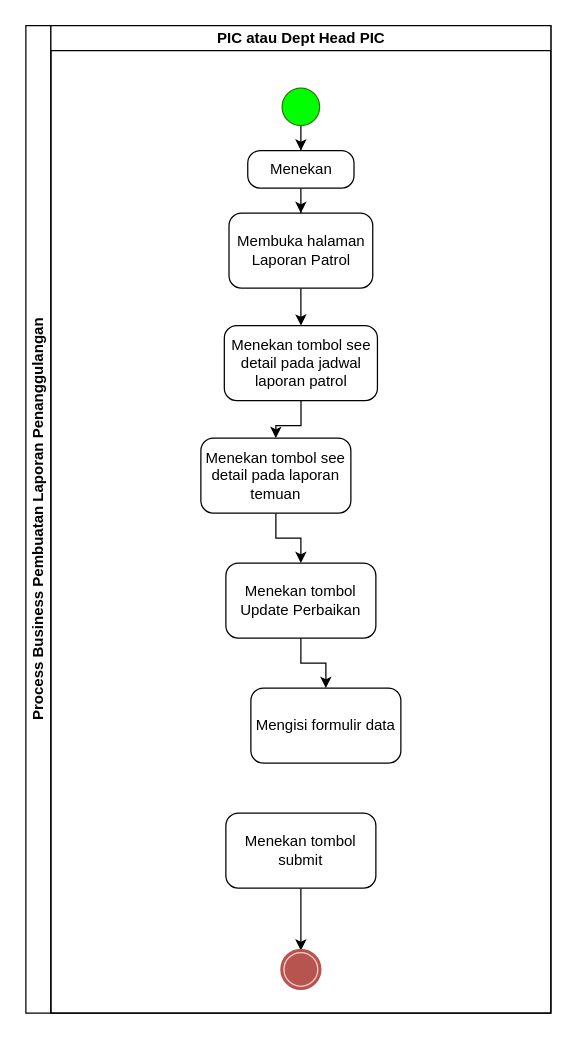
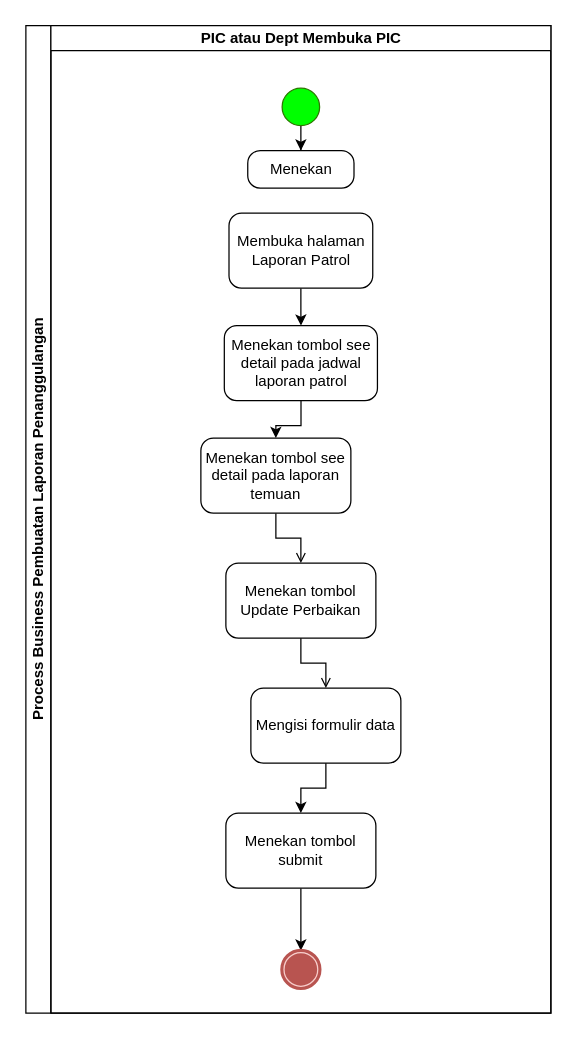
  <mxCell id="0" />
  <mxCell id="1" parent="0" />
  <mxCell id="2" value="Process Business Pembuatan Laporan Penanggulangan" style="swimlane;html=1;childLayout=stackLayout;resizeParent=1;resizeParentMax=0;startSize=20;horizontal=0;horizontalStack=1;whiteSpace=wrap;" vertex="1" parent="1"><mxGeometry x="20" y="20" width="420" height="790" as="geometry"><mxRectangle x="210" y="20" width="40" height="190" as="alternateBounds" /></mxGeometry></mxCell>
- <mxCell id="3" value="PIC atau Dept Head PIC" style="swimlane;html=1;startSize=20;" vertex="1" parent="2"><mxGeometry x="20" width="400" height="790" as="geometry"><mxRectangle x="20" width="40" height="480" as="alternateBounds" /></mxGeometry></mxCell>
- <mxCell id="4" style="edgeStyle=orthogonalEdgeStyle;rounded=0;orthogonalLoop=1;jettySize=auto;html=1;" edge="1" parent="3" source="5" target="7"><mxGeometry relative="1" as="geometry" /></mxCell>
+ <mxCell id="3" value="PIC atau Dept Membuka PIC" style="swimlane;html=1;startSize=20;" vertex="1" parent="2"><mxGeometry x="20" width="400" height="790" as="geometry"><mxRectangle x="20" width="40" height="480" as="alternateBounds" /></mxGeometry></mxCell>
  <mxCell id="5" value="Menekan" style="points=[[0.25,0,0],[0.5,0,0],[0.75,0,0],[1,0.25,0],[1,0.5,0],[1,0.75,0],[0.75,1,0],[0.5,1,0],[0.25,1,0],[0,0.75,0],[0,0.5,0],[0,0.25,0]];shape=mxgraph.bpmn.task;whiteSpace=wrap;rectStyle=rounded;size=10;html=1;container=1;expand=0;collapsible=0;taskMarker=abstract;" vertex="1" parent="3"><mxGeometry x="157.5" y="100" width="85" height="30" as="geometry" /></mxCell>
  <mxCell id="6" style="edgeStyle=orthogonalEdgeStyle;rounded=0;orthogonalLoop=1;jettySize=auto;html=1;" edge="1" parent="3" source="7" target="9"><mxGeometry relative="1" as="geometry" /></mxCell>
  <mxCell id="7" value="Membuka halaman Laporan Patrol" style="points=[[0.25,0,0],[0.5,0,0],[0.75,0,0],[1,0.25,0],[1,0.5,0],[1,0.75,0],[0.75,1,0],[0.5,1,0],[0.25,1,0],[0,0.75,0],[0,0.5,0],[0,0.25,0]];shape=mxgraph.bpmn.task;whiteSpace=wrap;rectStyle=rounded;size=10;html=1;container=1;expand=0;collapsible=0;taskMarker=abstract;" vertex="1" parent="3"><mxGeometry x="142.5" y="150" width="115" height="60" as="geometry" /></mxCell>
  <mxCell id="8" style="edgeStyle=orthogonalEdgeStyle;rounded=0;orthogonalLoop=1;jettySize=auto;html=1;" edge="1" parent="3" source="9" target="13"><mxGeometry relative="1" as="geometry" /></mxCell>
  <mxCell id="9" value="Menekan tombol see detail pada jadwal laporan patrol" style="points=[[0.25,0,0],[0.5,0,0],[0.75,0,0],[1,0.25,0],[1,0.5,0],[1,0.75,0],[0.75,1,0],[0.5,1,0],[0.25,1,0],[0,0.75,0],[0,0.5,0],[0,0.25,0]];shape=mxgraph.bpmn.task;whiteSpace=wrap;rectStyle=rounded;size=10;html=1;container=1;expand=0;collapsible=0;taskMarker=abstract;" vertex="1" parent="3"><mxGeometry x="138.75" y="240" width="122.5" height="60" as="geometry" /></mxCell>
  <mxCell id="10" style="edgeStyle=orthogonalEdgeStyle;rounded=0;orthogonalLoop=1;jettySize=auto;html=1;" edge="1" parent="3" source="11" target="5"><mxGeometry relative="1" as="geometry" /></mxCell>
  <mxCell id="11" value="" style="points=[[0.145,0.145,0],[0.5,0,0],[0.855,0.145,0],[1,0.5,0],[0.855,0.855,0],[0.5,1,0],[0.145,0.855,0],[0,0.5,0]];shape=mxgraph.bpmn.event;html=1;verticalLabelPosition=bottom;labelBackgroundColor=#ffffff;verticalAlign=top;align=center;perimeter=ellipsePerimeter;outlineConnect=0;aspect=fixed;outline=standard;symbol=general;fillColor=#00FF00;strokeColor=#2D7600;fontColor=#ffffff;" vertex="1" parent="3"><mxGeometry x="185" y="50" width="30" height="30" as="geometry" /></mxCell>
- <mxCell id="12" style="edgeStyle=orthogonalEdgeStyle;rounded=0;orthogonalLoop=1;jettySize=auto;html=1;" edge="1" parent="3" source="13" target="14"><mxGeometry relative="1" as="geometry" /></mxCell>
+ <mxCell id="12" style="edgeStyle=orthogonalEdgeStyle;rounded=0;orthogonalLoop=1;jettySize=auto;html=1;endArrow=open;" edge="1" parent="3" source="13" target="14"><mxGeometry relative="1" as="geometry" /></mxCell>
  <mxCell id="13" value="Menekan tombol see detail pada laporan temuan" style="points=[[0.25,0,0],[0.5,0,0],[0.75,0,0],[1,0.25,0],[1,0.5,0],[1,0.75,0],[0.75,1,0],[0.5,1,0],[0.25,1,0],[0,0.75,0],[0,0.5,0],[0,0.25,0]];shape=mxgraph.bpmn.task;whiteSpace=wrap;rectStyle=rounded;size=10;html=1;container=1;expand=0;collapsible=0;taskMarker=abstract;" vertex="1" parent="3"><mxGeometry x="120" y="330" width="120" height="60" as="geometry" /></mxCell>
  <mxCell id="14" value="Menekan tombol Update Perbaikan" style="points=[[0.25,0,0],[0.5,0,0],[0.75,0,0],[1,0.25,0],[1,0.5,0],[1,0.75,0],[0.75,1,0],[0.5,1,0],[0.25,1,0],[0,0.75,0],[0,0.5,0],[0,0.25,0]];shape=mxgraph.bpmn.task;whiteSpace=wrap;rectStyle=rounded;size=10;html=1;container=1;expand=0;collapsible=0;taskMarker=abstract;" vertex="1" parent="3"><mxGeometry x="140" y="430" width="120" height="60" as="geometry" /></mxCell>
  <mxCell id="15" style="edgeStyle=orthogonalEdgeStyle;rounded=0;orthogonalLoop=1;jettySize=auto;html=1;" edge="1" parent="3" source="16" target="17"><mxGeometry relative="1" as="geometry" /></mxCell>
  <mxCell id="16" value="Menekan tombol submit" style="points=[[0.25,0,0],[0.5,0,0],[0.75,0,0],[1,0.25,0],[1,0.5,0],[1,0.75,0],[0.75,1,0],[0.5,1,0],[0.25,1,0],[0,0.75,0],[0,0.5,0],[0,0.25,0]];shape=mxgraph.bpmn.task;whiteSpace=wrap;rectStyle=rounded;size=10;html=1;container=1;expand=0;collapsible=0;taskMarker=abstract;" vertex="1" parent="3"><mxGeometry x="140" y="630" width="120" height="60" as="geometry" /></mxCell>
  <mxCell id="17" value="" style="points=[[0.145,0.145,0],[0.5,0,0],[0.855,0.145,0],[1,0.5,0],[0.855,0.855,0],[0.5,1,0],[0.145,0.855,0],[0,0.5,0]];shape=mxgraph.bpmn.event;html=1;verticalLabelPosition=bottom;labelBackgroundColor=#ffffff;verticalAlign=top;align=center;perimeter=ellipsePerimeter;outlineConnect=0;aspect=fixed;outline=end;symbol=terminate;fillColor=#f8cecc;strokeColor=#b85450;gradientColor=#ea6b66;" vertex="1" parent="3"><mxGeometry x="185" y="740" width="30" height="30" as="geometry" /></mxCell>
  <mxCell id="18" value="Mengisi formulir data" style="points=[[0.25,0,0],[0.5,0,0],[0.75,0,0],[1,0.25,0],[1,0.5,0],[1,0.75,0],[0.75,1,0],[0.5,1,0],[0.25,1,0],[0,0.75,0],[0,0.5,0],[0,0.25,0]];shape=mxgraph.bpmn.task;whiteSpace=wrap;rectStyle=rounded;size=10;html=1;container=1;expand=0;collapsible=0;taskMarker=abstract;" vertex="1" parent="3"><mxGeometry x="160" y="530" width="120" height="60" as="geometry" /></mxCell>
- <mxCell id="19" style="edgeStyle=orthogonalEdgeStyle;rounded=0;orthogonalLoop=1;jettySize=auto;html=1;entryX=0.5;entryY=0;entryDx=0;entryDy=0;entryPerimeter=0;" edge="1" parent="3" source="14" target="18"><mxGeometry relative="1" as="geometry" /></mxCell>
+ <mxCell id="19" style="edgeStyle=orthogonalEdgeStyle;rounded=0;orthogonalLoop=1;jettySize=auto;html=1;entryX=0.5;entryY=0;entryDx=0;entryDy=0;entryPerimeter=0;endArrow=open;" edge="1" parent="3" source="14" target="18"><mxGeometry relative="1" as="geometry" /></mxCell>
+ <mxCell id="20" style="edgeStyle=orthogonalEdgeStyle;rounded=0;orthogonalLoop=1;jettySize=auto;html=1;entryX=0.5;entryY=0;entryDx=0;entryDy=0;entryPerimeter=0;" edge="1" parent="3" source="18" target="16"><mxGeometry relative="1" as="geometry" /></mxCell>
